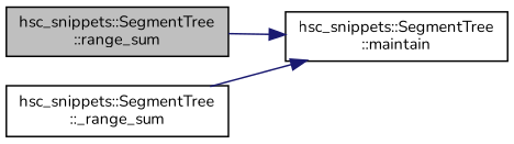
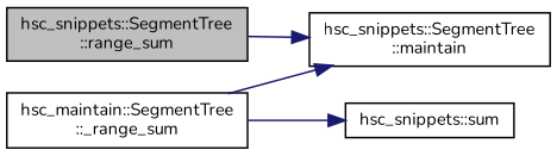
  digraph {
    fontname=Nunito
    rankdir=LR
    node [color=black fillcolor=white fontname=Nunito fontsize=10 shape=record style=filled]
    edge [color=midnightblue fontname=Nunito fontsize=10 labelfontname=Helvetica labelfontsize=10 style=solid]
    n1 [fillcolor=grey75 fontcolor=black height=0.2 label="hsc_snippets::SegmentTree\l::range_sum" width=0.4]
    n2 [height=0.2 label="hsc_snippets::SegmentTree\l::maintain" width=0.4]
-   n3 [height=0.2 label="hsc_snippets::SegmentTree\l::_range_sum" width=0.4]
+   n3 [height=0.2 label="hsc_maintain::SegmentTree\l::_range_sum" width=0.4]
+   n4 [height=0.2 label="hsc_snippets::sum" width=0.4]
    n1 -> n2
    n3 -> n2
+   n3 -> n4
  }
